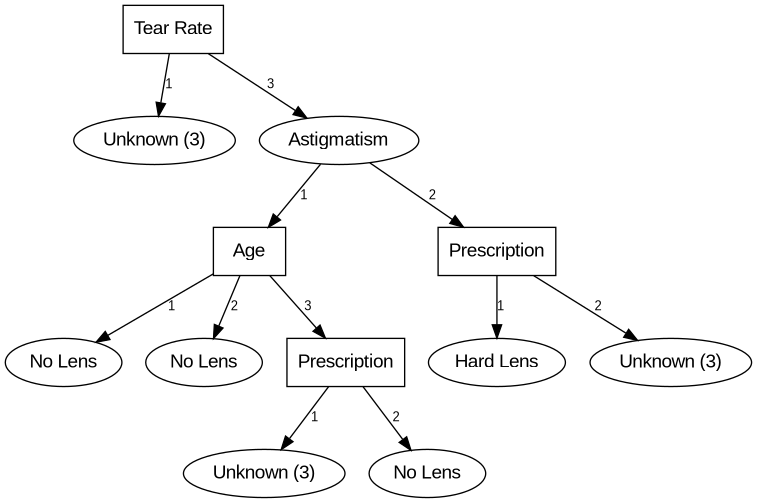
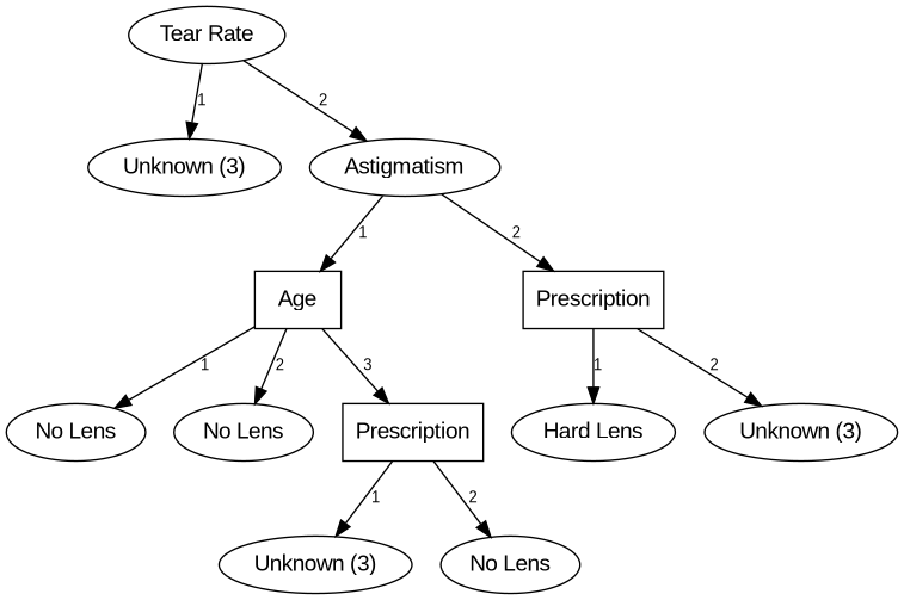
  digraph {
    fontname="Liberation Sans"
    node [fontname="Liberation Sans" shape=ellipse]
    edge [fontname="Liberation Sans" fontsize=10]
-   n1 [label="Tear Rate" shape=box]
+   n1 [label="Tear Rate"]
    n2 [label="Unknown (3)"]
    n3 [label=Astigmatism]
    n4 [label=Age shape=box]
    n5 [label=Prescription shape=box]
    n6 [label="No Lens"]
    n7 [label="No Lens"]
    n8 [label=Prescription shape=box]
    n9 [label="Hard Lens"]
    n10 [label="Unknown (3)"]
    n11 [label="Unknown (3)"]
    n12 [label="No Lens"]
    n1 -> n2 [label=1]
-   n1 -> n3 [label=3]
+   n1 -> n3 [label=2]
    n3 -> n4 [label=1]
    n3 -> n5 [label=2]
    n4 -> n6 [label=1]
    n4 -> n7 [label=2]
    n4 -> n8 [label=3]
    n5 -> n9 [label=1]
    n5 -> n10 [label=2]
    n8 -> n11 [label=1]
    n8 -> n12 [label=2]
  }
